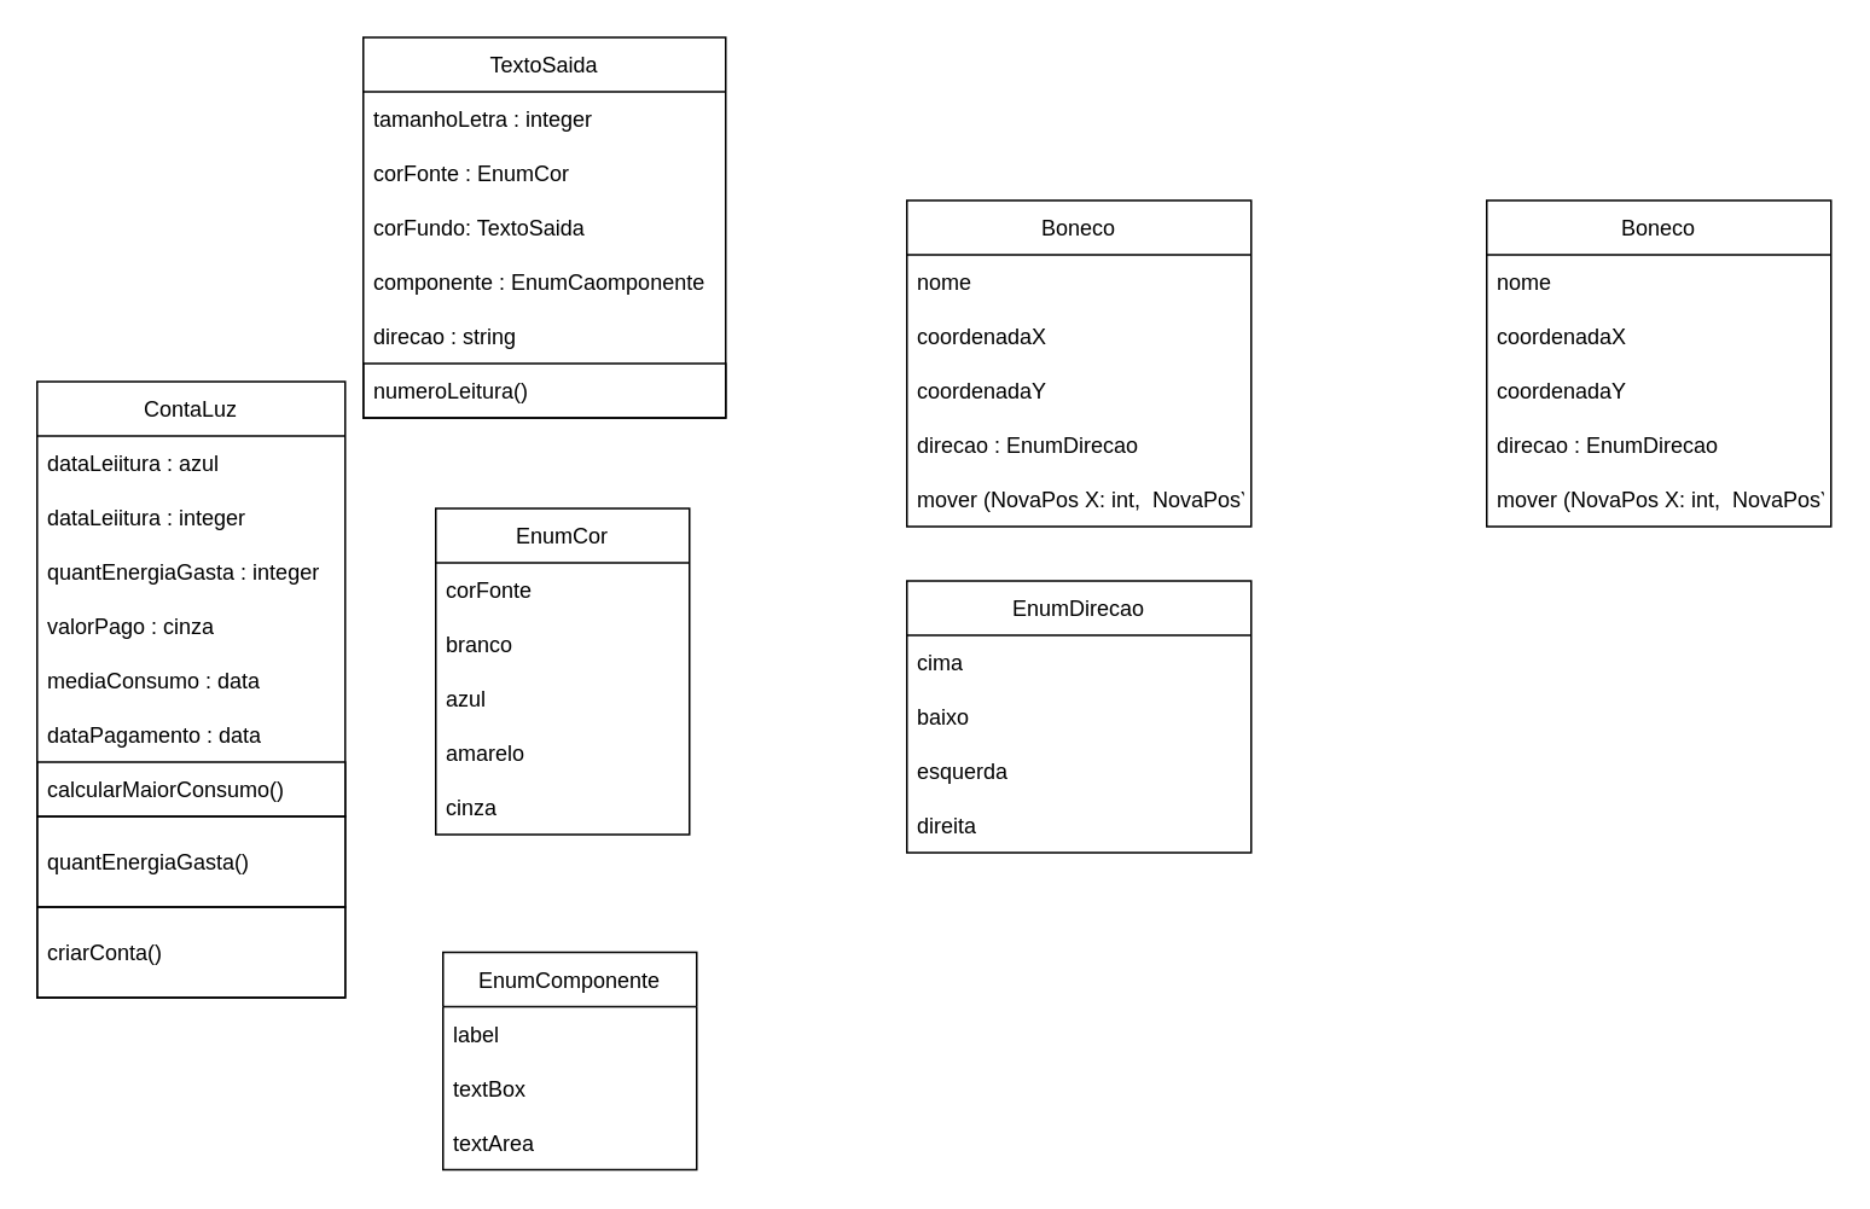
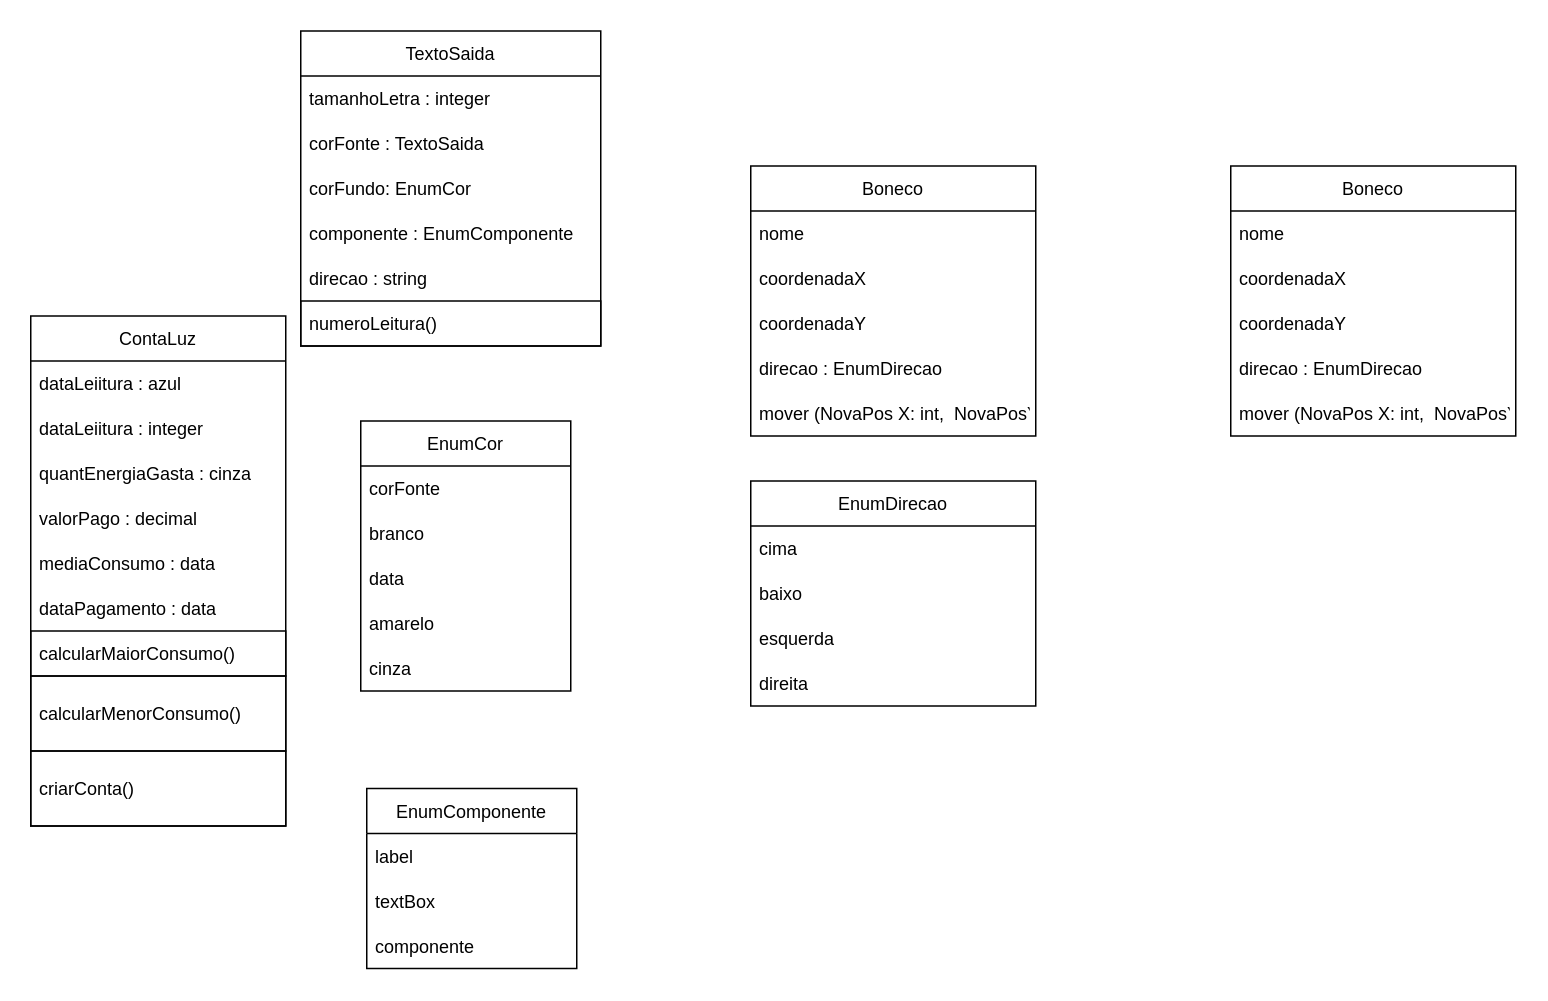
  <mxCell id="0" />
  <mxCell id="1" parent="0" />
  <mxCell id="2" value="ContaLuz" style="swimlane;fontStyle=0;childLayout=stackLayout;horizontal=1;startSize=30;horizontalStack=0;resizeParent=1;resizeParentMax=0;resizeLast=0;collapsible=1;marginBottom=0;" vertex="1" parent="1"><mxGeometry x="20" y="210" width="170" height="340" as="geometry" /></mxCell>
  <mxCell id="3" value="dataLeiitura : azul" style="text;strokeColor=none;fillColor=none;align=left;verticalAlign=middle;spacingLeft=4;spacingRight=4;overflow=hidden;points=[[0,0.5],[1,0.5]];portConstraint=eastwest;rotatable=0;" vertex="1" parent="2"><mxGeometry y="30" width="170" height="30" as="geometry" /></mxCell>
  <mxCell id="4" value="dataLeiitura : integer" style="text;strokeColor=none;fillColor=none;align=left;verticalAlign=middle;spacingLeft=4;spacingRight=4;overflow=hidden;points=[[0,0.5],[1,0.5]];portConstraint=eastwest;rotatable=0;" vertex="1" parent="2"><mxGeometry y="60" width="170" height="30" as="geometry" /></mxCell>
- <mxCell id="5" value="quantEnergiaGasta : integer" style="text;strokeColor=none;fillColor=none;align=left;verticalAlign=middle;spacingLeft=4;spacingRight=4;overflow=hidden;points=[[0,0.5],[1,0.5]];portConstraint=eastwest;rotatable=0;" vertex="1" parent="2"><mxGeometry y="90" width="170" height="30" as="geometry" /></mxCell>
- <mxCell id="6" value="valorPago : cinza" style="text;strokeColor=none;fillColor=none;align=left;verticalAlign=middle;spacingLeft=4;spacingRight=4;overflow=hidden;points=[[0,0.5],[1,0.5]];portConstraint=eastwest;rotatable=0;" vertex="1" parent="2"><mxGeometry y="120" width="170" height="30" as="geometry" /></mxCell>
+ <mxCell id="5" value="quantEnergiaGasta : cinza" style="text;strokeColor=none;fillColor=none;align=left;verticalAlign=middle;spacingLeft=4;spacingRight=4;overflow=hidden;points=[[0,0.5],[1,0.5]];portConstraint=eastwest;rotatable=0;" vertex="1" parent="2"><mxGeometry y="90" width="170" height="30" as="geometry" /></mxCell>
+ <mxCell id="6" value="valorPago : decimal" style="text;strokeColor=none;fillColor=none;align=left;verticalAlign=middle;spacingLeft=4;spacingRight=4;overflow=hidden;points=[[0,0.5],[1,0.5]];portConstraint=eastwest;rotatable=0;" vertex="1" parent="2"><mxGeometry y="120" width="170" height="30" as="geometry" /></mxCell>
  <mxCell id="7" value="mediaConsumo : data" style="text;strokeColor=none;fillColor=none;align=left;verticalAlign=middle;spacingLeft=4;spacingRight=4;overflow=hidden;points=[[0,0.5],[1,0.5]];portConstraint=eastwest;rotatable=0;" vertex="1" parent="2"><mxGeometry y="150" width="170" height="30" as="geometry" /></mxCell>
  <mxCell id="8" value="dataPagamento : data" style="text;strokeColor=none;fillColor=none;align=left;verticalAlign=middle;spacingLeft=4;spacingRight=4;overflow=hidden;points=[[0,0.5],[1,0.5]];portConstraint=eastwest;rotatable=0;" vertex="1" parent="2"><mxGeometry y="180" width="170" height="30" as="geometry" /></mxCell>
  <mxCell id="9" value="calcularMaiorConsumo()" style="text;strokeColor=default;fillColor=none;align=left;verticalAlign=middle;spacingLeft=4;spacingRight=4;overflow=hidden;points=[[0,0.5],[1,0.5]];portConstraint=eastwest;rotatable=0;" vertex="1" parent="2"><mxGeometry y="210" width="170" height="30" as="geometry" /></mxCell>
- <mxCell id="10" value="quantEnergiaGasta()" style="text;strokeColor=default;fillColor=none;align=left;verticalAlign=middle;spacingLeft=4;spacingRight=4;overflow=hidden;points=[[0,0.5],[1,0.5]];portConstraint=eastwest;rotatable=0;" vertex="1" parent="2"><mxGeometry y="240" width="170" height="50" as="geometry" /></mxCell>
+ <mxCell id="10" value="calcularMenorConsumo()" style="text;strokeColor=default;fillColor=none;align=left;verticalAlign=middle;spacingLeft=4;spacingRight=4;overflow=hidden;points=[[0,0.5],[1,0.5]];portConstraint=eastwest;rotatable=0;" vertex="1" parent="2"><mxGeometry y="240" width="170" height="50" as="geometry" /></mxCell>
  <mxCell id="11" value="criarConta()" style="text;strokeColor=default;fillColor=none;align=left;verticalAlign=middle;spacingLeft=4;spacingRight=4;overflow=hidden;points=[[0,0.5],[1,0.5]];portConstraint=eastwest;rotatable=0;" vertex="1" parent="2"><mxGeometry y="290" width="170" height="50" as="geometry" /></mxCell>
  <mxCell id="12" value="TextoSaida" style="swimlane;fontStyle=0;childLayout=stackLayout;horizontal=1;startSize=30;horizontalStack=0;resizeParent=1;resizeParentMax=0;resizeLast=0;collapsible=1;marginBottom=0;strokeColor=default;fillColor=none;" vertex="1" parent="1"><mxGeometry x="200" y="20" width="200" height="210" as="geometry" /></mxCell>
  <mxCell id="13" value="tamanhoLetra : integer" style="text;strokeColor=none;fillColor=none;align=left;verticalAlign=middle;spacingLeft=4;spacingRight=4;overflow=hidden;points=[[0,0.5],[1,0.5]];portConstraint=eastwest;rotatable=0;" vertex="1" parent="12"><mxGeometry y="30" width="200" height="30" as="geometry" /></mxCell>
- <mxCell id="14" value="corFonte : EnumCor" style="text;strokeColor=none;fillColor=none;align=left;verticalAlign=middle;spacingLeft=4;spacingRight=4;overflow=hidden;points=[[0,0.5],[1,0.5]];portConstraint=eastwest;rotatable=0;" vertex="1" parent="12"><mxGeometry y="60" width="200" height="30" as="geometry" /></mxCell>
- <mxCell id="15" value="corFundo: TextoSaida" style="text;strokeColor=none;fillColor=none;align=left;verticalAlign=middle;spacingLeft=4;spacingRight=4;overflow=hidden;points=[[0,0.5],[1,0.5]];portConstraint=eastwest;rotatable=0;" vertex="1" parent="12"><mxGeometry y="90" width="200" height="30" as="geometry" /></mxCell>
- <mxCell id="16" value="componente : EnumCaomponente" style="text;strokeColor=none;fillColor=none;align=left;verticalAlign=middle;spacingLeft=4;spacingRight=4;overflow=hidden;points=[[0,0.5],[1,0.5]];portConstraint=eastwest;rotatable=0;" vertex="1" parent="12"><mxGeometry y="120" width="200" height="30" as="geometry" /></mxCell>
+ <mxCell id="14" value="corFonte : TextoSaida" style="text;strokeColor=none;fillColor=none;align=left;verticalAlign=middle;spacingLeft=4;spacingRight=4;overflow=hidden;points=[[0,0.5],[1,0.5]];portConstraint=eastwest;rotatable=0;" vertex="1" parent="12"><mxGeometry y="60" width="200" height="30" as="geometry" /></mxCell>
+ <mxCell id="15" value="corFundo: EnumCor" style="text;strokeColor=none;fillColor=none;align=left;verticalAlign=middle;spacingLeft=4;spacingRight=4;overflow=hidden;points=[[0,0.5],[1,0.5]];portConstraint=eastwest;rotatable=0;" vertex="1" parent="12"><mxGeometry y="90" width="200" height="30" as="geometry" /></mxCell>
+ <mxCell id="16" value="componente : EnumComponente" style="text;strokeColor=none;fillColor=none;align=left;verticalAlign=middle;spacingLeft=4;spacingRight=4;overflow=hidden;points=[[0,0.5],[1,0.5]];portConstraint=eastwest;rotatable=0;" vertex="1" parent="12"><mxGeometry y="120" width="200" height="30" as="geometry" /></mxCell>
  <mxCell id="17" value="direcao : string" style="text;strokeColor=none;fillColor=none;align=left;verticalAlign=middle;spacingLeft=4;spacingRight=4;overflow=hidden;points=[[0,0.5],[1,0.5]];portConstraint=eastwest;rotatable=0;" vertex="1" parent="12"><mxGeometry y="150" width="200" height="30" as="geometry" /></mxCell>
  <mxCell id="18" value="numeroLeitura()" style="text;strokeColor=default;fillColor=none;align=left;verticalAlign=middle;spacingLeft=4;spacingRight=4;overflow=hidden;points=[[0,0.5],[1,0.5]];portConstraint=eastwest;rotatable=0;" vertex="1" parent="12"><mxGeometry y="180" width="200" height="30" as="geometry" /></mxCell>
  <mxCell id="19" value="EnumCor" style="swimlane;fontStyle=0;childLayout=stackLayout;horizontal=1;startSize=30;horizontalStack=0;resizeParent=1;resizeParentMax=0;resizeLast=0;collapsible=1;marginBottom=0;strokeColor=default;fillColor=none;" vertex="1" parent="1"><mxGeometry x="240" y="280" width="140" height="180" as="geometry" /></mxCell>
  <mxCell id="20" value="corFonte" style="text;strokeColor=none;fillColor=none;align=left;verticalAlign=middle;spacingLeft=4;spacingRight=4;overflow=hidden;points=[[0,0.5],[1,0.5]];portConstraint=eastwest;rotatable=0;" vertex="1" parent="19"><mxGeometry y="30" width="140" height="30" as="geometry" /></mxCell>
  <mxCell id="21" value="branco" style="text;strokeColor=none;fillColor=none;align=left;verticalAlign=middle;spacingLeft=4;spacingRight=4;overflow=hidden;points=[[0,0.5],[1,0.5]];portConstraint=eastwest;rotatable=0;" vertex="1" parent="19"><mxGeometry y="60" width="140" height="30" as="geometry" /></mxCell>
- <mxCell id="22" value="azul" style="text;strokeColor=none;fillColor=none;align=left;verticalAlign=middle;spacingLeft=4;spacingRight=4;overflow=hidden;points=[[0,0.5],[1,0.5]];portConstraint=eastwest;rotatable=0;" vertex="1" parent="19"><mxGeometry y="90" width="140" height="30" as="geometry" /></mxCell>
+ <mxCell id="22" value="data" style="text;strokeColor=none;fillColor=none;align=left;verticalAlign=middle;spacingLeft=4;spacingRight=4;overflow=hidden;points=[[0,0.5],[1,0.5]];portConstraint=eastwest;rotatable=0;" vertex="1" parent="19"><mxGeometry y="90" width="140" height="30" as="geometry" /></mxCell>
  <mxCell id="23" value="amarelo" style="text;strokeColor=none;fillColor=none;align=left;verticalAlign=middle;spacingLeft=4;spacingRight=4;overflow=hidden;points=[[0,0.5],[1,0.5]];portConstraint=eastwest;rotatable=0;" vertex="1" parent="19"><mxGeometry y="120" width="140" height="30" as="geometry" /></mxCell>
  <mxCell id="24" value="cinza" style="text;strokeColor=none;fillColor=none;align=left;verticalAlign=middle;spacingLeft=4;spacingRight=4;overflow=hidden;points=[[0,0.5],[1,0.5]];portConstraint=eastwest;rotatable=0;" vertex="1" parent="19"><mxGeometry y="150" width="140" height="30" as="geometry" /></mxCell>
  <mxCell id="25" value="EnumComponente" style="swimlane;fontStyle=0;childLayout=stackLayout;horizontal=1;startSize=30;horizontalStack=0;resizeParent=1;resizeParentMax=0;resizeLast=0;collapsible=1;marginBottom=0;strokeColor=default;fillColor=none;" vertex="1" parent="1"><mxGeometry x="244" y="525" width="140" height="120" as="geometry" /></mxCell>
  <mxCell id="26" value="label" style="text;strokeColor=none;fillColor=none;align=left;verticalAlign=middle;spacingLeft=4;spacingRight=4;overflow=hidden;points=[[0,0.5],[1,0.5]];portConstraint=eastwest;rotatable=0;" vertex="1" parent="25"><mxGeometry y="30" width="140" height="30" as="geometry" /></mxCell>
  <mxCell id="27" value="textBox" style="text;strokeColor=none;fillColor=none;align=left;verticalAlign=middle;spacingLeft=4;spacingRight=4;overflow=hidden;points=[[0,0.5],[1,0.5]];portConstraint=eastwest;rotatable=0;" vertex="1" parent="25"><mxGeometry y="60" width="140" height="30" as="geometry" /></mxCell>
- <mxCell id="28" value="textArea" style="text;strokeColor=none;fillColor=none;align=left;verticalAlign=middle;spacingLeft=4;spacingRight=4;overflow=hidden;points=[[0,0.5],[1,0.5]];portConstraint=eastwest;rotatable=0;" vertex="1" parent="25"><mxGeometry y="90" width="140" height="30" as="geometry" /></mxCell>
+ <mxCell id="28" value="componente" style="text;strokeColor=none;fillColor=none;align=left;verticalAlign=middle;spacingLeft=4;spacingRight=4;overflow=hidden;points=[[0,0.5],[1,0.5]];portConstraint=eastwest;rotatable=0;" vertex="1" parent="25"><mxGeometry y="90" width="140" height="30" as="geometry" /></mxCell>
  <mxCell id="29" value="Boneco" style="swimlane;fontStyle=0;childLayout=stackLayout;horizontal=1;startSize=30;horizontalStack=0;resizeParent=1;resizeParentMax=0;resizeLast=0;collapsible=1;marginBottom=0;strokeColor=default;fillColor=none;" vertex="1" parent="1"><mxGeometry x="500" y="110" width="190" height="180" as="geometry" /></mxCell>
  <mxCell id="30" value="nome" style="text;strokeColor=none;fillColor=none;align=left;verticalAlign=middle;spacingLeft=4;spacingRight=4;overflow=hidden;points=[[0,0.5],[1,0.5]];portConstraint=eastwest;rotatable=0;" vertex="1" parent="29"><mxGeometry y="30" width="190" height="30" as="geometry" /></mxCell>
  <mxCell id="31" value="coordenadaX" style="text;strokeColor=none;fillColor=none;align=left;verticalAlign=middle;spacingLeft=4;spacingRight=4;overflow=hidden;points=[[0,0.5],[1,0.5]];portConstraint=eastwest;rotatable=0;" vertex="1" parent="29"><mxGeometry y="60" width="190" height="30" as="geometry" /></mxCell>
  <mxCell id="32" value="coordenadaY" style="text;strokeColor=none;fillColor=none;align=left;verticalAlign=middle;spacingLeft=4;spacingRight=4;overflow=hidden;points=[[0,0.5],[1,0.5]];portConstraint=eastwest;rotatable=0;" vertex="1" parent="29"><mxGeometry y="90" width="190" height="30" as="geometry" /></mxCell>
  <mxCell id="33" value="direcao : EnumDirecao" style="text;strokeColor=none;fillColor=none;align=left;verticalAlign=middle;spacingLeft=4;spacingRight=4;overflow=hidden;points=[[0,0.5],[1,0.5]];portConstraint=eastwest;rotatable=0;" vertex="1" parent="29"><mxGeometry y="120" width="190" height="30" as="geometry" /></mxCell>
  <mxCell id="34" value="mover (NovaPos X: int,  NovaPosY: int)" style="text;strokeColor=none;fillColor=none;align=left;verticalAlign=middle;spacingLeft=4;spacingRight=4;overflow=hidden;points=[[0,0.5],[1,0.5]];portConstraint=eastwest;rotatable=0;" vertex="1" parent="29"><mxGeometry y="150" width="190" height="30" as="geometry" /></mxCell>
  <mxCell id="35" value="EnumDirecao" style="swimlane;fontStyle=0;childLayout=stackLayout;horizontal=1;startSize=30;horizontalStack=0;resizeParent=1;resizeParentMax=0;resizeLast=0;collapsible=1;marginBottom=0;strokeColor=default;fillColor=none;" vertex="1" parent="1"><mxGeometry x="500" y="320" width="190" height="150" as="geometry" /></mxCell>
  <mxCell id="36" value="cima" style="text;strokeColor=none;fillColor=none;align=left;verticalAlign=middle;spacingLeft=4;spacingRight=4;overflow=hidden;points=[[0,0.5],[1,0.5]];portConstraint=eastwest;rotatable=0;" vertex="1" parent="35"><mxGeometry y="30" width="190" height="30" as="geometry" /></mxCell>
  <mxCell id="37" value="baixo" style="text;strokeColor=none;fillColor=none;align=left;verticalAlign=middle;spacingLeft=4;spacingRight=4;overflow=hidden;points=[[0,0.5],[1,0.5]];portConstraint=eastwest;rotatable=0;" vertex="1" parent="35"><mxGeometry y="60" width="190" height="30" as="geometry" /></mxCell>
  <mxCell id="38" value="esquerda" style="text;strokeColor=none;fillColor=none;align=left;verticalAlign=middle;spacingLeft=4;spacingRight=4;overflow=hidden;points=[[0,0.5],[1,0.5]];portConstraint=eastwest;rotatable=0;" vertex="1" parent="35"><mxGeometry y="90" width="190" height="30" as="geometry" /></mxCell>
  <mxCell id="39" value="direita" style="text;strokeColor=none;fillColor=none;align=left;verticalAlign=middle;spacingLeft=4;spacingRight=4;overflow=hidden;points=[[0,0.5],[1,0.5]];portConstraint=eastwest;rotatable=0;" vertex="1" parent="35"><mxGeometry y="120" width="190" height="30" as="geometry" /></mxCell>
  <mxCell id="40" value="Boneco" style="swimlane;fontStyle=0;childLayout=stackLayout;horizontal=1;startSize=30;horizontalStack=0;resizeParent=1;resizeParentMax=0;resizeLast=0;collapsible=1;marginBottom=0;strokeColor=default;fillColor=none;" vertex="1" parent="1"><mxGeometry x="820" y="110" width="190" height="180" as="geometry" /></mxCell>
  <mxCell id="41" value="nome" style="text;strokeColor=none;fillColor=none;align=left;verticalAlign=middle;spacingLeft=4;spacingRight=4;overflow=hidden;points=[[0,0.5],[1,0.5]];portConstraint=eastwest;rotatable=0;" vertex="1" parent="40"><mxGeometry y="30" width="190" height="30" as="geometry" /></mxCell>
  <mxCell id="42" value="coordenadaX" style="text;strokeColor=none;fillColor=none;align=left;verticalAlign=middle;spacingLeft=4;spacingRight=4;overflow=hidden;points=[[0,0.5],[1,0.5]];portConstraint=eastwest;rotatable=0;" vertex="1" parent="40"><mxGeometry y="60" width="190" height="30" as="geometry" /></mxCell>
  <mxCell id="43" value="coordenadaY" style="text;strokeColor=none;fillColor=none;align=left;verticalAlign=middle;spacingLeft=4;spacingRight=4;overflow=hidden;points=[[0,0.5],[1,0.5]];portConstraint=eastwest;rotatable=0;" vertex="1" parent="40"><mxGeometry y="90" width="190" height="30" as="geometry" /></mxCell>
  <mxCell id="44" value="direcao : EnumDirecao" style="text;strokeColor=none;fillColor=none;align=left;verticalAlign=middle;spacingLeft=4;spacingRight=4;overflow=hidden;points=[[0,0.5],[1,0.5]];portConstraint=eastwest;rotatable=0;" vertex="1" parent="40"><mxGeometry y="120" width="190" height="30" as="geometry" /></mxCell>
  <mxCell id="45" value="mover (NovaPos X: int,  NovaPosY: int)" style="text;strokeColor=none;fillColor=none;align=left;verticalAlign=middle;spacingLeft=4;spacingRight=4;overflow=hidden;points=[[0,0.5],[1,0.5]];portConstraint=eastwest;rotatable=0;" vertex="1" parent="40"><mxGeometry y="150" width="190" height="30" as="geometry" /></mxCell>
